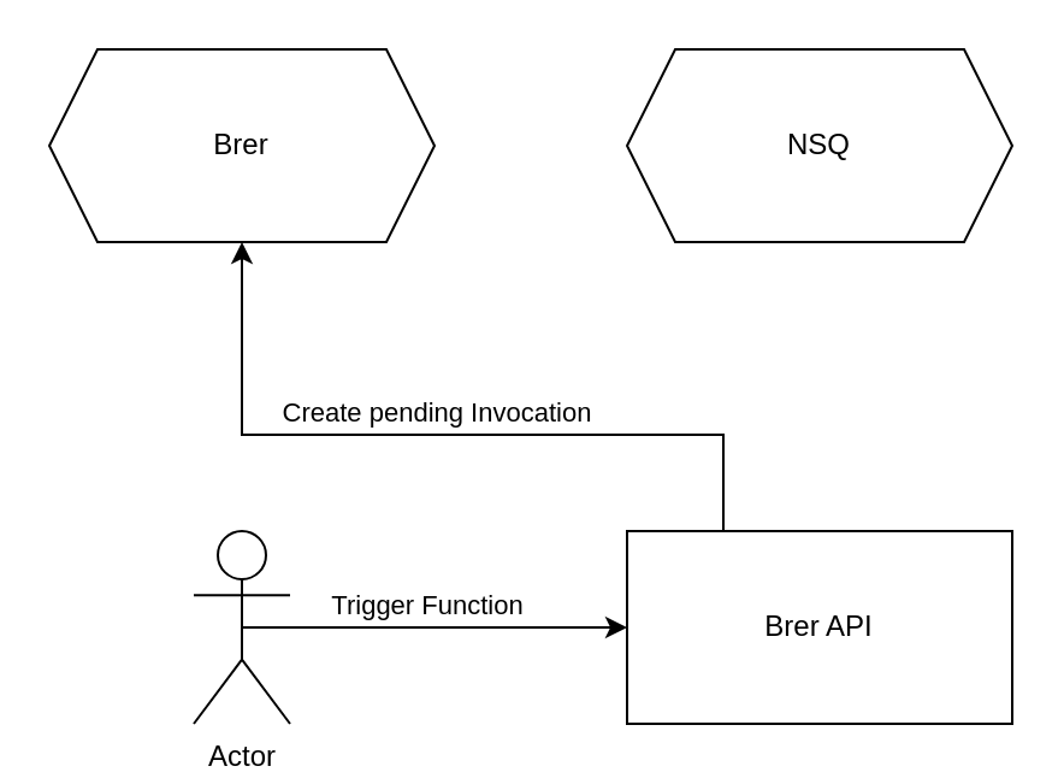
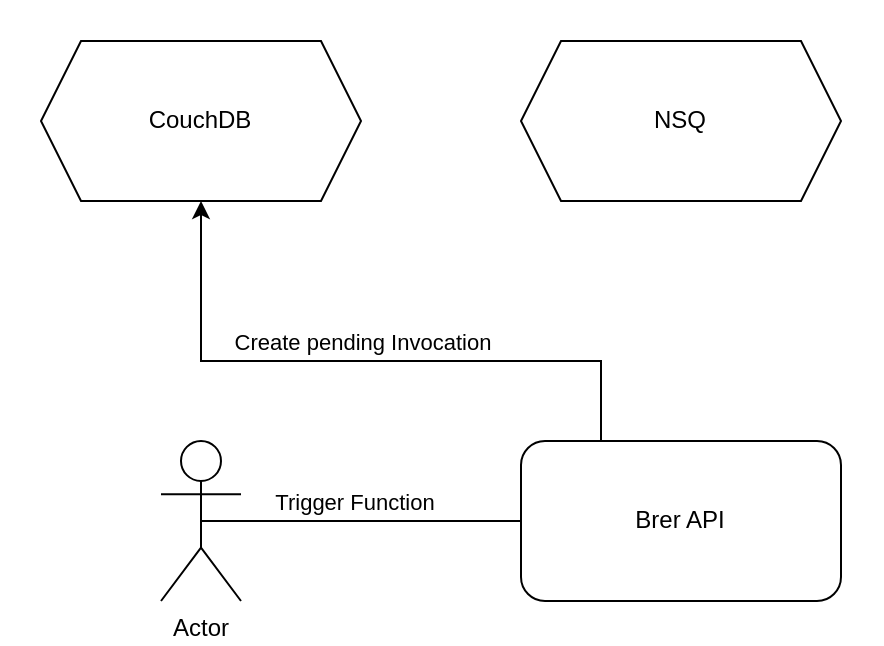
  <mxCell id="0" />
  <mxCell id="1" parent="0" />
- <mxCell id="2" value="&lt;div&gt;Brer API&lt;br&gt;&lt;/div&gt;" style="whiteSpace=wrap;html=1;verticalAlign=middle;align=center;rounded=0;" parent="1" vertex="1"><mxGeometry x="260" y="220" width="160" height="80" as="geometry" /></mxCell>
+ <mxCell id="2" value="&lt;div&gt;Brer API&lt;br&gt;&lt;/div&gt;" style="rounded=1;whiteSpace=wrap;html=1;verticalAlign=middle;align=center;" parent="1" vertex="1"><mxGeometry x="260" y="220" width="160" height="80" as="geometry" /></mxCell>
  <mxCell id="3" value="Actor" style="shape=umlActor;verticalLabelPosition=bottom;verticalAlign=top;html=1;outlineConnect=0;" parent="1" vertex="1"><mxGeometry x="80" y="220" width="40" height="80" as="geometry" /></mxCell>
- <mxCell id="4" value="Brer" style="shape=hexagon;perimeter=hexagonPerimeter2;whiteSpace=wrap;html=1;fixedSize=1;" parent="1" vertex="1"><mxGeometry x="20" y="20" width="160" height="80" as="geometry" /></mxCell>
+ <mxCell id="4" value="CouchDB" style="shape=hexagon;perimeter=hexagonPerimeter2;whiteSpace=wrap;html=1;fixedSize=1;" parent="1" vertex="1"><mxGeometry x="20" y="20" width="160" height="80" as="geometry" /></mxCell>
  <mxCell id="5" value="NSQ" style="shape=hexagon;perimeter=hexagonPerimeter2;whiteSpace=wrap;html=1;fixedSize=1;" parent="1" vertex="1"><mxGeometry x="260" y="20" width="160" height="80" as="geometry" /></mxCell>
- <mxCell id="6" value="" style="endArrow=classic;html=1;rounded=0;entryX=0;entryY=0.5;entryDx=0;entryDy=0;exitX=0.5;exitY=0.5;exitDx=0;exitDy=0;exitPerimeter=0;" parent="1" source="3" target="2" edge="1"><mxGeometry width="50" height="50" relative="1" as="geometry"><mxPoint x="130" y="70" as="sourcePoint" /><mxPoint x="430" y="340" as="targetPoint" /><Array as="points" /></mxGeometry></mxCell>
+ <mxCell id="6" value="" style="endArrow=none;html=1;rounded=0;entryX=0;entryY=0.5;entryDx=0;entryDy=0;exitX=0.5;exitY=0.5;exitDx=0;exitDy=0;exitPerimeter=0;" parent="1" source="3" target="2" edge="1"><mxGeometry width="50" height="50" relative="1" as="geometry"><mxPoint x="130" y="70" as="sourcePoint" /><mxPoint x="430" y="340" as="targetPoint" /><Array as="points" /></mxGeometry></mxCell>
  <mxCell id="7" value="Trigger Function" style="edgeLabel;html=1;align=center;verticalAlign=middle;resizable=0;points=[];" parent="6" vertex="1" connectable="0"><mxGeometry x="0.465" relative="1" as="geometry"><mxPoint x="-41" y="-10" as="offset" /></mxGeometry></mxCell>
  <mxCell id="8" value="" style="endArrow=classic;html=1;rounded=0;exitX=0.25;exitY=0;exitDx=0;exitDy=0;" parent="1" source="2" edge="1"><mxGeometry width="50" height="50" relative="1" as="geometry"><mxPoint x="190" y="110" as="sourcePoint" /><mxPoint x="100" y="100" as="targetPoint" /><Array as="points"><mxPoint x="300" y="180" /><mxPoint x="100" y="180" /></Array></mxGeometry></mxCell>
  <mxCell id="9" value="&lt;div&gt;Create pending Invocation&lt;/div&gt;" style="edgeLabel;html=1;align=center;verticalAlign=middle;resizable=0;points=[];" parent="8" vertex="1" connectable="0"><mxGeometry x="0.272" y="-2" relative="1" as="geometry"><mxPoint x="44" y="-8" as="offset" /></mxGeometry></mxCell>
